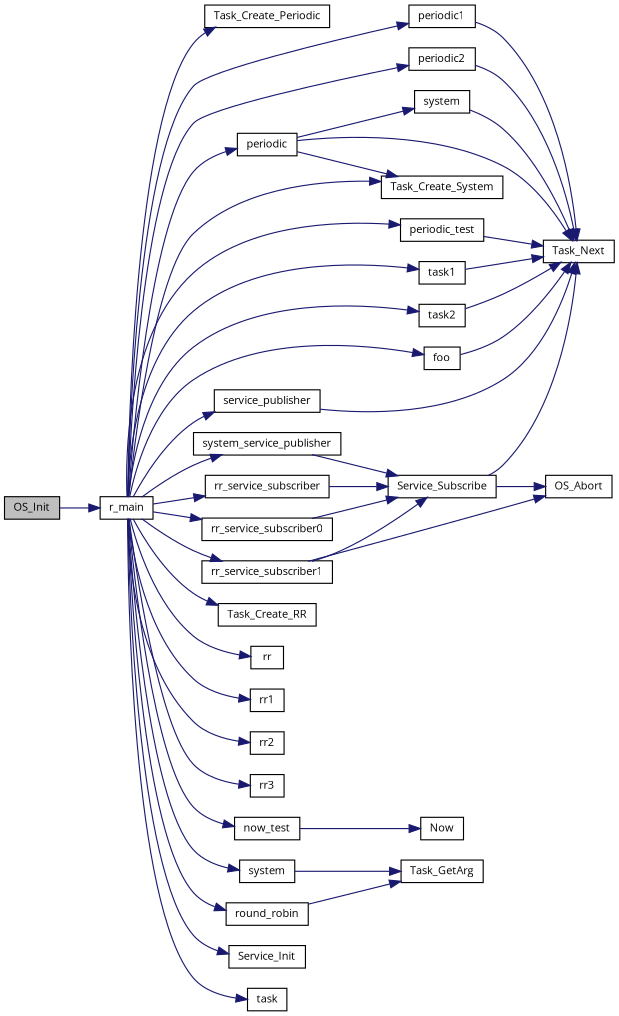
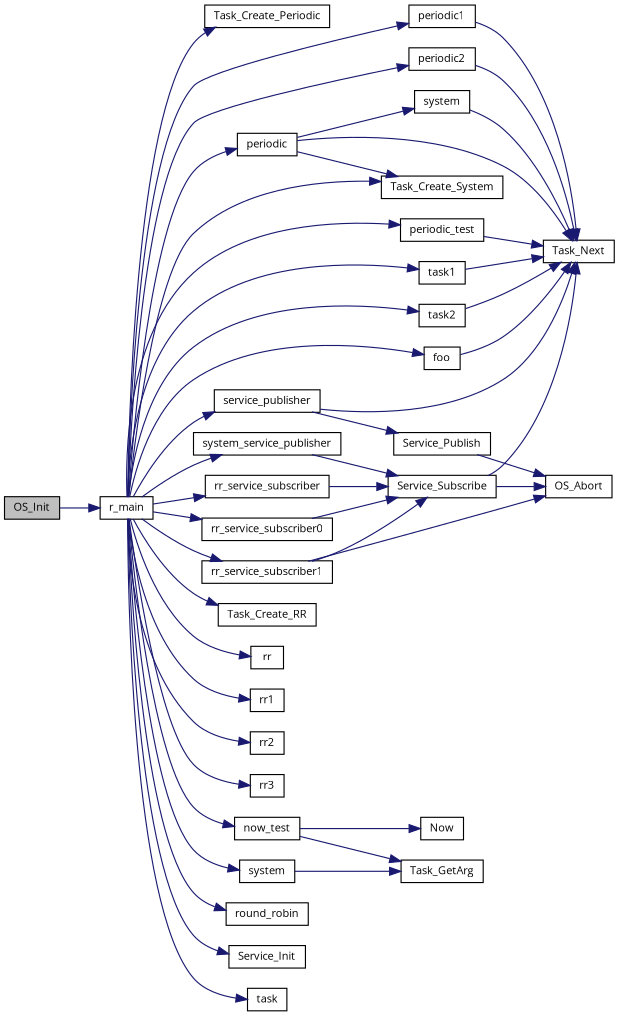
  digraph {
    fontname="Open Sans"
    rankdir=LR
    node [color=black fillcolor=white fontname="Open Sans" fontsize=10 shape=record style=filled]
    edge [color=midnightblue fontname="Open Sans" fontsize=10 labelfontname=Helvetica labelfontsize=10 style=solid]
    n1 [fillcolor=grey75 fontcolor=black height=0.2 label=OS_Init width=0.4]
    n2 [height=0.2 label=r_main width=0.4]
    n3 [height=0.2 label=Task_Create_Periodic width=0.4]
    n4 [height=0.2 label=foo width=0.4]
    n5 [height=0.2 label=Task_Create_RR width=0.4]
    n6 [height=0.2 label=rr width=0.4]
    n7 [height=0.2 label=rr1 width=0.4]
    n8 [height=0.2 label=rr2 width=0.4]
    n9 [height=0.2 label=rr3 width=0.4]
    n10 [height=0.2 label=periodic1 width=0.4]
    n11 [height=0.2 label=periodic2 width=0.4]
    n12 [height=0.2 label=periodic width=0.4]
    n13 [height=0.2 label=Task_Create_System width=0.4]
    n14 [height=0.2 label=now_test width=0.4]
    n15 [height=0.2 label=system width=0.4]
    n16 [height=0.2 label=Service_Init width=0.4]
    n17 [height=0.2 label=system_service_publisher width=0.4]
    n18 [height=0.2 label=rr_service_subscriber width=0.4]
    n19 [height=0.2 label=service_publisher width=0.4]
    n20 [height=0.2 label=rr_service_subscriber0 width=0.4]
    n21 [height=0.2 label=rr_service_subscriber1 width=0.4]
    n22 [height=0.2 label=round_robin width=0.4]
    n23 [height=0.2 label=periodic_test width=0.4]
    n24 [height=0.2 label=task width=0.4]
    n25 [height=0.2 label=task1 width=0.4]
    n26 [height=0.2 label=task2 width=0.4]
    n27 [height=0.2 label=Task_Next width=0.4]
    n28 [height=0.2 label=system width=0.4]
    n29 [height=0.2 label=Now width=0.4]
    n30 [height=0.2 label=Task_GetArg width=0.4]
    n31 [height=0.2 label=Service_Subscribe width=0.4]
+   n32 [height=0.2 label=Service_Publish width=0.4]
    n33 [height=0.2 label=OS_Abort width=0.4]
    n1 -> n2
    n2 -> n3
    n2 -> n4
    n2 -> n5
    n2 -> n6
    n2 -> n7
    n2 -> n8
    n2 -> n9
    n2 -> n10
    n2 -> n11
    n2 -> n12
    n2 -> n13
    n2 -> n14
    n2 -> n15
    n2 -> n16
    n2 -> n17
    n2 -> n18
    n2 -> n19
    n2 -> n20
    n2 -> n21
    n2 -> n22
    n2 -> n23
    n2 -> n24
    n2 -> n25
    n2 -> n26
    n4 -> n27
    n10 -> n27
    n11 -> n27
    n12 -> n13
    n12 -> n27
    n12 -> n28
    n14 -> n29
    n15 -> n30
    n17 -> n31
    n18 -> n31
    n19 -> n27
+   n19 -> n32
    n20 -> n31
    n21 -> n31
    n21 -> n33
-   n22 -> n30
+   n14 -> n30
    n23 -> n27
    n25 -> n27
    n26 -> n27
    n28 -> n27
    n31 -> n27
    n31 -> n33
+   n32 -> n33
  }
